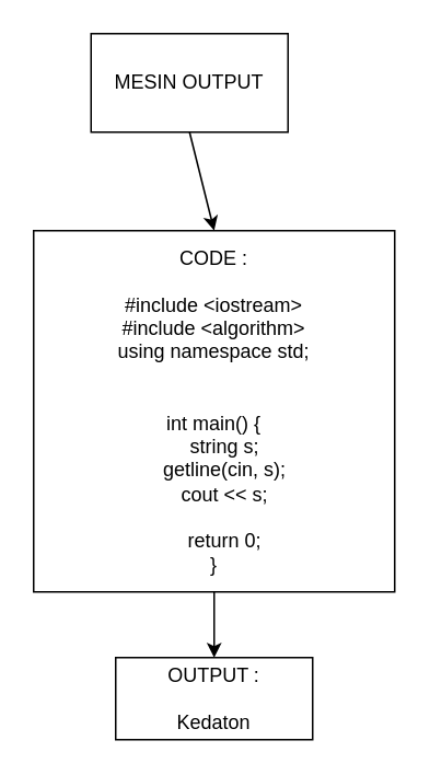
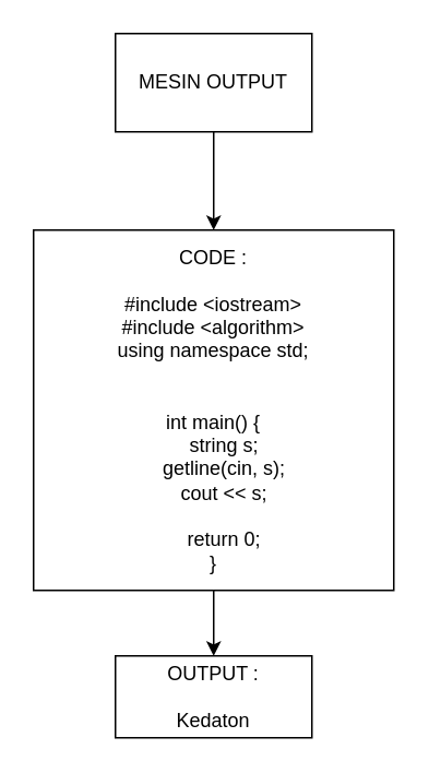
  <mxCell id="0" />
  <mxCell id="1" parent="0" />
  <mxCell id="2" style="edgeStyle=none;html=1;exitX=0.5;exitY=1;exitDx=0;exitDy=0;entryX=0.5;entryY=0;entryDx=0;entryDy=0;" edge="1" parent="1" source="3" target="5"><mxGeometry relative="1" as="geometry" /></mxCell>
- <mxCell id="3" value="MESIN OUTPUT" style="rounded=0;whiteSpace=wrap;html=1;" vertex="1" parent="1"><mxGeometry x="55" y="20" width="120" height="60" as="geometry" /></mxCell>
+ <mxCell id="3" value="MESIN OUTPUT" style="rounded=0;whiteSpace=wrap;html=1;" vertex="1" parent="1"><mxGeometry x="70" y="20" width="120" height="60" as="geometry" /></mxCell>
  <mxCell id="4" style="edgeStyle=none;html=1;exitX=0.5;exitY=1;exitDx=0;exitDy=0;entryX=0.5;entryY=0;entryDx=0;entryDy=0;" edge="1" parent="1" source="5" target="6"><mxGeometry relative="1" as="geometry" /></mxCell>
  <mxCell id="5" value="CODE :&lt;br&gt;&lt;br&gt;&lt;div&gt;#include &amp;lt;iostream&amp;gt;&lt;/div&gt;&lt;div&gt;#include &amp;lt;algorithm&amp;gt;&lt;/div&gt;&lt;div&gt;using namespace std;&lt;/div&gt;&lt;div&gt;&lt;br&gt;&lt;/div&gt;&lt;div&gt;&lt;br&gt;&lt;/div&gt;&lt;div&gt;int main() {&lt;/div&gt;&lt;div&gt;&amp;nbsp; &amp;nbsp; string s;&lt;/div&gt;&lt;div&gt;&amp;nbsp; &amp;nbsp; getline(cin, s);&lt;/div&gt;&lt;div&gt;&amp;nbsp; &amp;nbsp; cout &amp;lt;&amp;lt; s;&lt;/div&gt;&lt;div&gt;&amp;nbsp; &amp;nbsp;&amp;nbsp;&lt;/div&gt;&lt;div&gt;&amp;nbsp; &amp;nbsp; return 0;&lt;/div&gt;&lt;div&gt;}&lt;/div&gt;" style="whiteSpace=wrap;html=1;aspect=fixed;" vertex="1" parent="1"><mxGeometry x="20" y="140" width="220" height="220" as="geometry" /></mxCell>
  <mxCell id="6" value="OUTPUT :&lt;br&gt;&lt;br&gt;Kedaton" style="rounded=0;whiteSpace=wrap;html=1;" vertex="1" parent="1"><mxGeometry x="70" y="400" width="120" height="50" as="geometry" /></mxCell>
